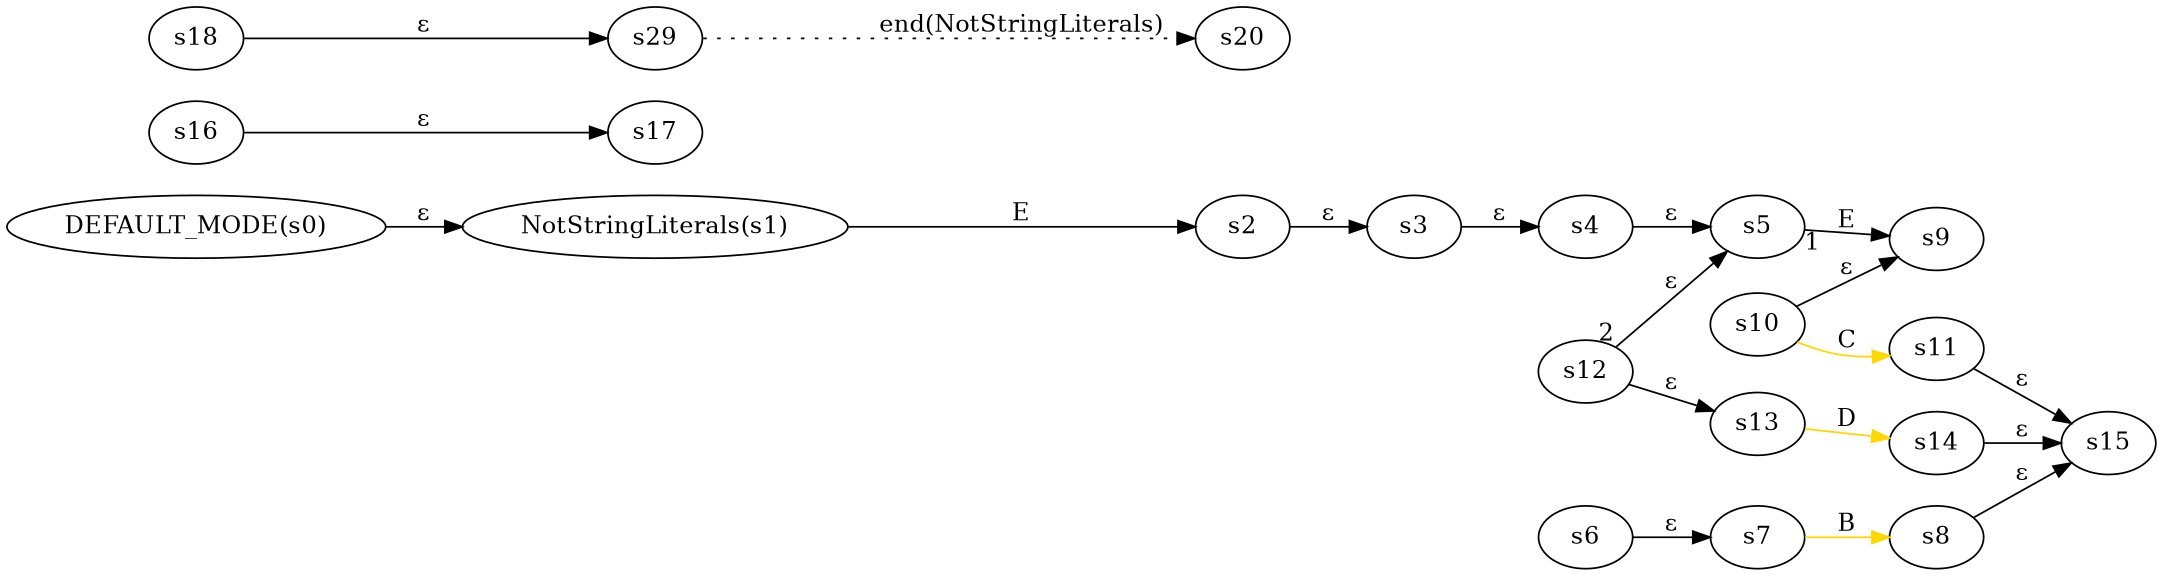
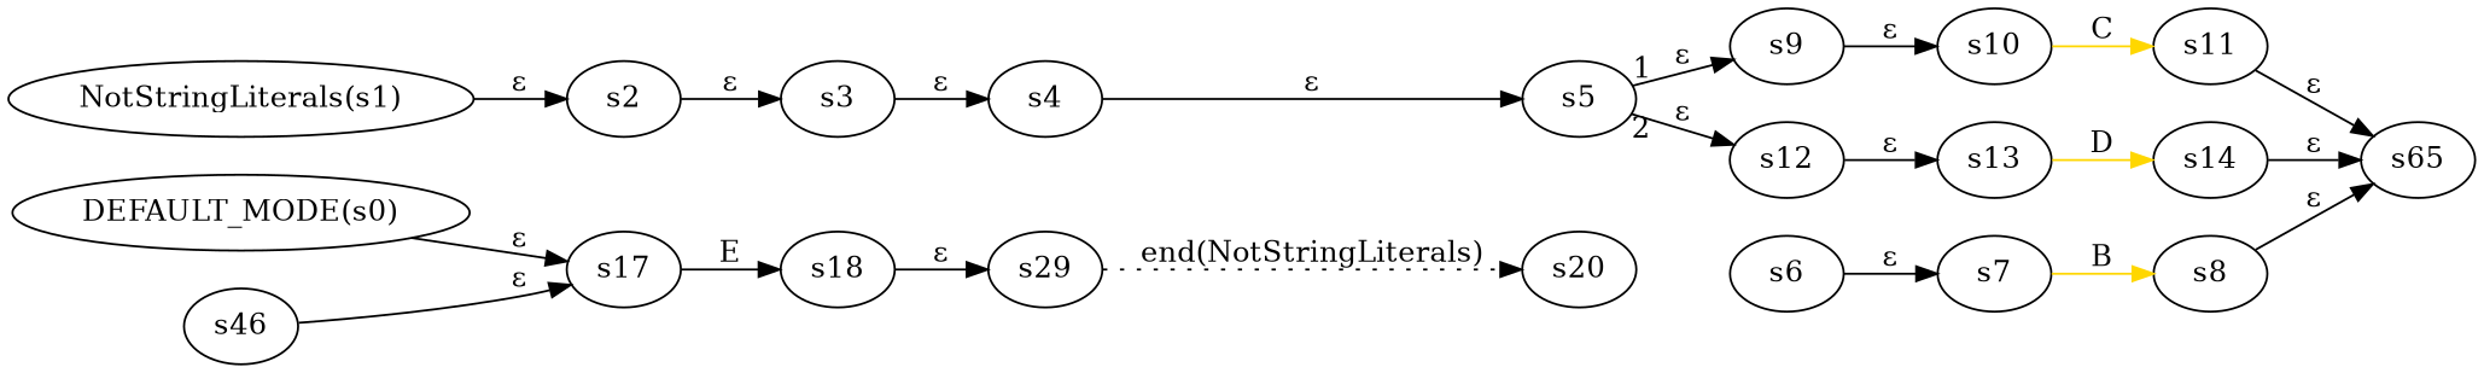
  digraph {
    rankdir=LR
    "DEFAULT_MODE(s0)"
    "NotStringLiterals(s1)"
    s2
    s3
    s4
    s5
    s9
    s12
    s6
    s7
    s10
    s13
    s8
-   s15
-   s16
+   s15 [label=s65]
+   s16 [label=s46]
    s17
    s18
    n18 [label=s29]
    s20
    s11
    s14
-   "DEFAULT_MODE(s0)" -> "NotStringLiterals(s1)" [label="ε"]
-   "NotStringLiterals(s1)" -> s2 [label=E]
+   "DEFAULT_MODE(s0)" -> s17 [label="ε"]
+   "NotStringLiterals(s1)" -> s2 [label="ε"]
    s2 -> s3 [label="ε"]
    s3 -> s4 [label="ε"]
    s4 -> s5 [label="ε"]
-   s5 -> s9 [label=E taillabel=1]
-   s12 -> s5 [label="ε" taillabel=2]
-   s10 -> s9 [label="ε"]
+   s5 -> s9 [label="ε" taillabel=1]
+   s5 -> s12 [label="ε" taillabel=2]
+   s9 -> s10 [label="ε"]
    s12 -> s13 [label="ε"]
    s6 -> s7 [label="ε"]
    s7 -> s8 [color=gold label=B]
    s10 -> s11 [color=gold label=C]
    s13 -> s14 [color=gold label=D]
    s8 -> s15 [label="ε"]
    s16 -> s17 [label="ε"]
+   s17 -> s18 [label=E]
    s18 -> n18 [label="ε"]
    n18 -> s20 [label="end(NotStringLiterals)" style=dotted]
    s11 -> s15 [label="ε"]
    s14 -> s15 [label="ε"]
  }
